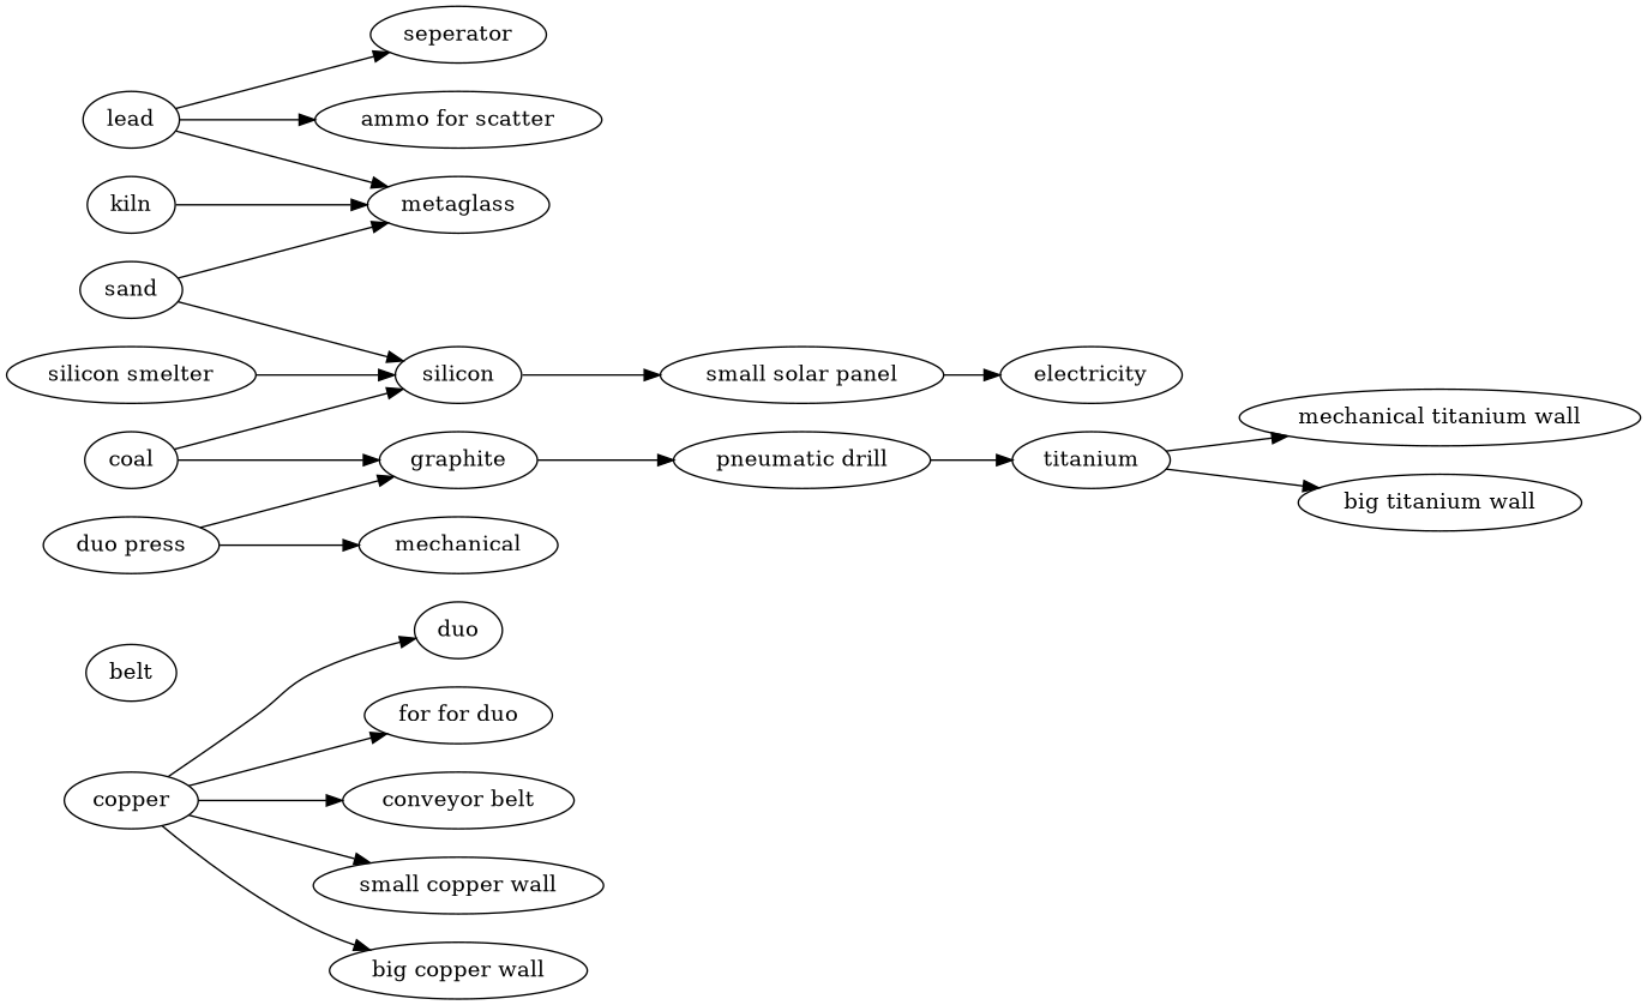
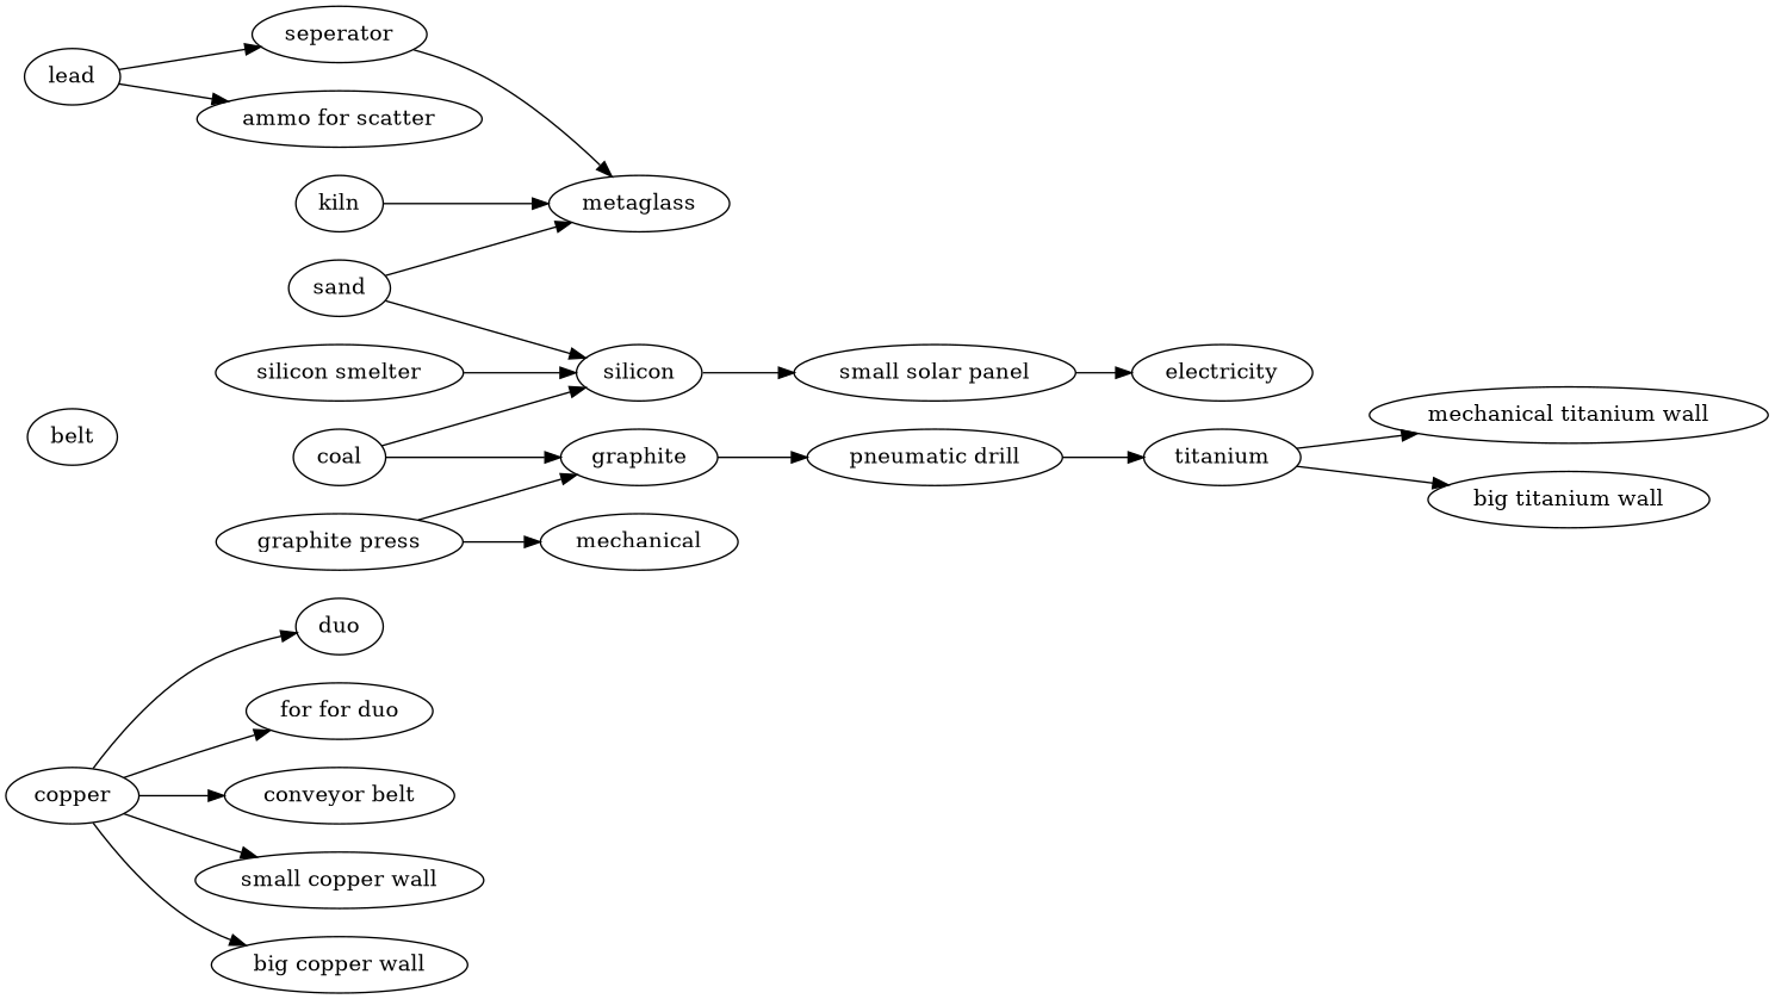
  digraph {
    rankdir=LR
    copper
    duo
    n3 [label="for for duo"]
    "conveyor belt"
    "small copper wall"
    "big copper wall"
    n7 [label=belt]
    lead
    seperator
    "ammo for scatter"
    metaglass
    coal
    graphite
    silicon
    "pneumatic drill"
    "small solar panel"
    titanium
-   "graphite press" [label="duo press"]
+   "graphite press"
    mechanical
    electricity
    sand
    "silicon smelter"
    kiln
    n24 [label="mechanical titanium wall"]
    "big titanium wall"
    copper -> duo
    copper -> n3
    copper -> "conveyor belt"
    copper -> "small copper wall"
    copper -> "big copper wall"
    lead -> seperator
    lead -> "ammo for scatter"
-   lead -> metaglass
+   seperator -> metaglass
    coal -> graphite
    coal -> silicon
    graphite -> "pneumatic drill"
    silicon -> "small solar panel"
    "pneumatic drill" -> titanium
    "small solar panel" -> electricity
    titanium -> n24
    titanium -> "big titanium wall"
    "graphite press" -> graphite
    "graphite press" -> mechanical
    sand -> metaglass
    sand -> silicon
    "silicon smelter" -> silicon
    kiln -> metaglass
  }
